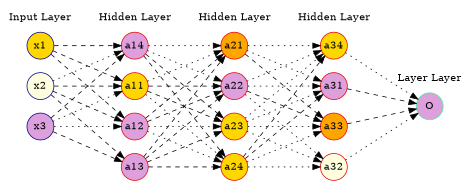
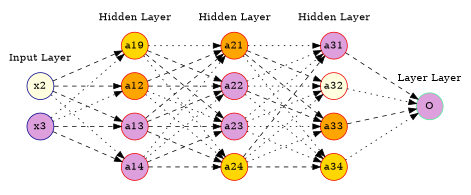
  digraph {
    rankdir=LR
    splines=line
    node [color=red2 fillcolor=plum fixedsize=true shape=circle style="solid,filled"]
    edge [style=dashed]
-   x1 [color=blue4 fillcolor=gold]
    x2 [color=blue4 fillcolor=lightyellow]
    x3 [color=blue4]
-   a11 [fillcolor=gold]
-   a12
+   a11 [fillcolor=gold label=a19]
+   a12 [fillcolor=orange]
    a13
    a14
    a21 [fillcolor=orange]
    a22
-   a23 [fillcolor=gold]
+   a23
    a24 [fillcolor=gold]
    a31
    a32 [fillcolor=lightyellow]
    a33 [fillcolor=orange]
    a34 [fillcolor=gold]
    O [color=seagreen2]
    subgraph cluster_1 {
      color=white
      label="Input Layer"
-     x1
      x2
      x3
    }
    subgraph cluster_2 {
      color=white
      label="Hidden Layer"
      a11
      a12
      a13
      a14
    }
    subgraph cluster_3 {
      color=white
      label="Hidden Layer"
      a21
      a22
      a23
      a24
    }
    subgraph cluster_4 {
      color=white
      label="Hidden Layer"
      a31
      a32
      a33
      a34
    }
    subgraph cluster_5 {
      color=white
      label="Layer Layer"
      O
    }
-   x1 -> a11
-   x1 -> a12
-   x1 -> a14
    x2 -> a11
    x2 -> a12
    x2 -> a13
    x2 -> a14 [style=dotted]
    x3 -> a11 [style=dotted]
    x3 -> a12 [style=dotted]
    x3 -> a13
    x3 -> a14
    a11 -> a21 [style=dotted]
    a11 -> a22
    a11 -> a23
    a11 -> a24 [style=dotted]
    a12 -> a21
    a12 -> a22
    a12 -> a23 [style=dotted]
    a12 -> a24 [style=dotted]
    a13 -> a21
    a13 -> a22
    a13 -> a23
    a13 -> a24
    a14 -> a21 [style=dotted]
    a14 -> a22 [style=dotted]
    a14 -> a23
    a14 -> a24
    a21 -> a31 [style=dotted]
+   a21 -> a32
    a21 -> a33
    a21 -> a34 [style=dotted]
    a22 -> a31 [style=dotted]
    a22 -> a32 [style=dotted]
    a22 -> a33
    a22 -> a34 [style=dotted]
    a23 -> a31 [style=dotted]
    a23 -> a32 [style=dotted]
    a23 -> a33 [style=dotted]
    a23 -> a34 [style=dotted]
    a24 -> a31
    a24 -> a32 [style=dotted]
    a24 -> a33 [style=dotted]
    a24 -> a34
    a31 -> O
    a32 -> O [style=dotted]
    a33 -> O
    a34 -> O [style=dotted]
  }
